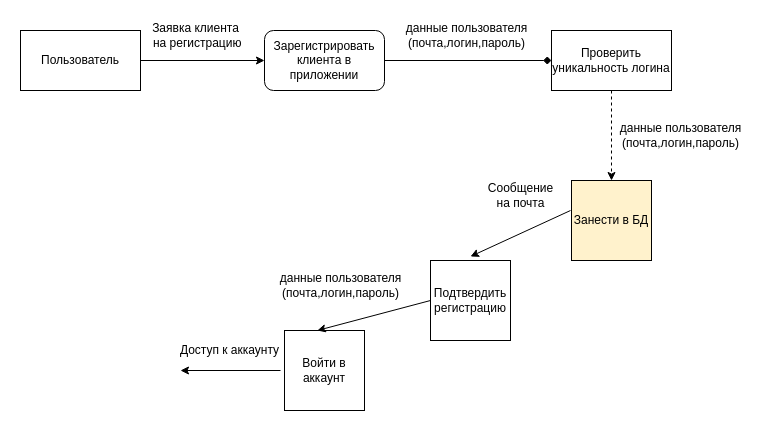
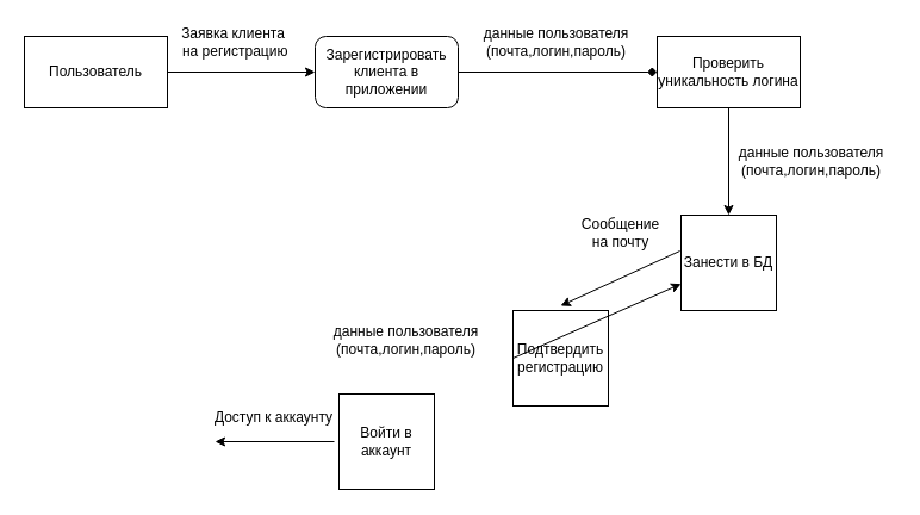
  <mxCell id="0" />
  <mxCell id="1" parent="0" />
  <mxCell id="2" value="Проверить уникальность логина" style="rounded=0;whiteSpace=wrap;html=1;" vertex="1" parent="1"><mxGeometry x="551" y="30" width="120" height="60" as="geometry" /></mxCell>
  <mxCell id="3" value="Зарегистрировать клиента в приложении" style="whiteSpace=wrap;html=1;rounded=1;" vertex="1" parent="1"><mxGeometry x="264" y="30" width="120" height="60" as="geometry" /></mxCell>
  <mxCell id="4" value="" style="endArrow=classic;html=1;entryX=0;entryY=0.5;entryDx=0;entryDy=0;" edge="1" parent="1" target="3"><mxGeometry width="50" height="50" relative="1" as="geometry"><mxPoint x="140" y="60" as="sourcePoint" /><mxPoint x="30" y="250" as="targetPoint" /></mxGeometry></mxCell>
  <mxCell id="5" value="Заявка клиента&lt;br&gt;&amp;nbsp;на регистрацию" style="text;html=1;align=center;verticalAlign=middle;resizable=0;points=[];autosize=1;" vertex="1" parent="1"><mxGeometry x="140" y="20" width="110" height="30" as="geometry" /></mxCell>
  <mxCell id="6" value="" style="endArrow=diamond;html=1;entryX=0;entryY=0.5;entryDx=0;entryDy=0;exitX=1;exitY=0.5;exitDx=0;exitDy=0;" edge="1" parent="1" source="3" target="2"><mxGeometry width="50" height="50" relative="1" as="geometry"><mxPoint x="390" y="80" as="sourcePoint" /><mxPoint x="440" y="30" as="targetPoint" /></mxGeometry></mxCell>
  <mxCell id="7" value="данные пользователя&lt;br&gt;(почта,логин,пароль)" style="text;html=1;align=center;verticalAlign=middle;resizable=0;points=[];autosize=1;" vertex="1" parent="1"><mxGeometry x="396" y="20" width="140" height="30" as="geometry" /></mxCell>
  <mxCell id="8" value="Подтвердить регистрацию" style="whiteSpace=wrap;html=1;aspect=fixed;" vertex="1" parent="1"><mxGeometry x="430" y="260" width="80" height="80" as="geometry" /></mxCell>
  <mxCell id="9" value="" style="endArrow=classic;html=1;" edge="1" parent="1"><mxGeometry width="50" height="50" relative="1" as="geometry"><mxPoint x="570" y="210" as="sourcePoint" /><mxPoint x="470" y="256" as="targetPoint" /></mxGeometry></mxCell>
- <mxCell id="10" value="Сообщение &lt;br&gt;на почта" style="text;html=1;align=center;verticalAlign=middle;resizable=0;points=[];autosize=1;" vertex="1" parent="1"><mxGeometry x="480" y="180" width="80" height="30" as="geometry" /></mxCell>
+ <mxCell id="10" value="Сообщение &lt;br&gt;на почту" style="text;html=1;align=center;verticalAlign=middle;resizable=0;points=[];autosize=1;" vertex="1" parent="1"><mxGeometry x="480" y="180" width="80" height="30" as="geometry" /></mxCell>
  <mxCell id="11" value="Войти в аккаунт" style="whiteSpace=wrap;html=1;aspect=fixed;" vertex="1" parent="1"><mxGeometry x="284" y="330" width="80" height="80" as="geometry" /></mxCell>
- <mxCell id="12" value="" style="endArrow=classic;html=1;exitX=0;exitY=0.5;exitDx=0;exitDy=0;entryX=0.41;entryY=0;entryDx=0;entryDy=0;entryPerimeter=0;" edge="1" parent="1" source="8" target="11"><mxGeometry width="50" height="50" relative="1" as="geometry"><mxPoint x="240" y="330" as="sourcePoint" /><mxPoint x="290" y="280" as="targetPoint" /></mxGeometry></mxCell>
- <mxCell id="13" value="Занести в БД" style="whiteSpace=wrap;html=1;aspect=fixed;fillColor=#fff2cc;" vertex="1" parent="1"><mxGeometry x="571" y="180" width="80" height="80" as="geometry" /></mxCell>
- <mxCell id="14" value="" style="endArrow=classic;html=1;exitX=0.5;exitY=1;exitDx=0;exitDy=0;entryX=0.5;entryY=0;entryDx=0;entryDy=0;dashed=1;" edge="1" parent="1" source="2" target="13"><mxGeometry width="50" height="50" relative="1" as="geometry"><mxPoint x="240" y="330" as="sourcePoint" /><mxPoint x="290" y="280" as="targetPoint" /></mxGeometry></mxCell>
+ <mxCell id="12" value="" style="endArrow=classic;html=1;exitX=0;exitY=0.5;exitDx=0;exitDy=0;" edge="1" parent="1" source="8" target="13"><mxGeometry width="50" height="50" relative="1" as="geometry"><mxPoint x="240" y="330" as="sourcePoint" /><mxPoint x="290" y="280" as="targetPoint" /></mxGeometry></mxCell>
+ <mxCell id="13" value="Занести в БД" style="whiteSpace=wrap;html=1;aspect=fixed;" vertex="1" parent="1"><mxGeometry x="571" y="180" width="80" height="80" as="geometry" /></mxCell>
+ <mxCell id="14" value="" style="endArrow=classic;html=1;exitX=0.5;exitY=1;exitDx=0;exitDy=0;entryX=0.5;entryY=0;entryDx=0;entryDy=0;" edge="1" parent="1" source="2" target="13"><mxGeometry width="50" height="50" relative="1" as="geometry"><mxPoint x="240" y="330" as="sourcePoint" /><mxPoint x="290" y="280" as="targetPoint" /></mxGeometry></mxCell>
  <mxCell id="15" value="данные пользователя&lt;br&gt;(почта,логин,пароль)" style="text;html=1;align=center;verticalAlign=middle;resizable=0;points=[];autosize=1;" vertex="1" parent="1"><mxGeometry x="270" y="270" width="140" height="30" as="geometry" /></mxCell>
  <mxCell id="16" value="" style="endArrow=classic;html=1;" edge="1" parent="1"><mxGeometry width="50" height="50" relative="1" as="geometry"><mxPoint x="280" y="370" as="sourcePoint" /><mxPoint x="180" y="370" as="targetPoint" /></mxGeometry></mxCell>
  <mxCell id="17" value="Доступ к аккаунту" style="text;html=1;align=center;verticalAlign=middle;resizable=0;points=[];autosize=1;" vertex="1" parent="1"><mxGeometry x="174" y="340" width="110" height="20" as="geometry" /></mxCell>
  <mxCell id="18" value="данные пользователя&lt;br&gt;(почта,логин,пароль)" style="text;html=1;align=center;verticalAlign=middle;resizable=0;points=[];autosize=1;" vertex="1" parent="1"><mxGeometry x="610" y="120" width="140" height="30" as="geometry" /></mxCell>
  <mxCell id="19" value="Пользователь" style="rounded=0;whiteSpace=wrap;html=1;" vertex="1" parent="1"><mxGeometry x="20" y="30" width="120" height="60" as="geometry" /></mxCell>
